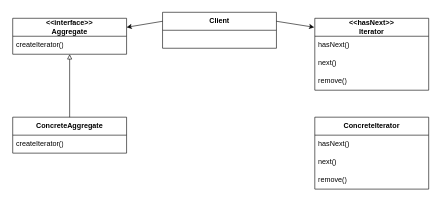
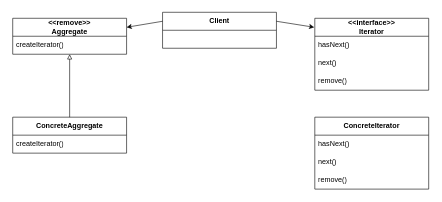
  <mxCell id="0" />
  <mxCell id="1" parent="0" />
- <mxCell id="2" value="&amp;lt;&amp;lt;hasNext&amp;gt;&amp;gt;&lt;br&gt;Iterator" style="swimlane;fontStyle=1;childLayout=stackLayout;horizontal=1;startSize=30;horizontalStack=0;resizeParent=1;resizeParentMax=0;resizeLast=0;collapsible=1;marginBottom=0;whiteSpace=wrap;html=1;" parent="1" vertex="1"><mxGeometry x="524" y="30" width="190" height="120" as="geometry" /></mxCell>
+ <mxCell id="2" value="&amp;lt;&amp;lt;interface&amp;gt;&amp;gt;&lt;br&gt;Iterator" style="swimlane;fontStyle=1;childLayout=stackLayout;horizontal=1;startSize=30;horizontalStack=0;resizeParent=1;resizeParentMax=0;resizeLast=0;collapsible=1;marginBottom=0;whiteSpace=wrap;html=1;" parent="1" vertex="1"><mxGeometry x="524" y="30" width="190" height="120" as="geometry" /></mxCell>
  <mxCell id="3" value="hasNext()" style="text;strokeColor=none;fillColor=none;align=left;verticalAlign=middle;spacingLeft=4;spacingRight=4;overflow=hidden;points=[[0,0.5],[1,0.5]];portConstraint=eastwest;rotatable=0;whiteSpace=wrap;html=1;" parent="2" vertex="1"><mxGeometry y="30" width="190" height="30" as="geometry" /></mxCell>
  <mxCell id="4" value="next()" style="text;strokeColor=none;fillColor=none;align=left;verticalAlign=middle;spacingLeft=4;spacingRight=4;overflow=hidden;points=[[0,0.5],[1,0.5]];portConstraint=eastwest;rotatable=0;whiteSpace=wrap;html=1;" parent="2" vertex="1"><mxGeometry y="60" width="190" height="30" as="geometry" /></mxCell>
  <mxCell id="5" value="remove()" style="text;strokeColor=none;fillColor=none;align=left;verticalAlign=middle;spacingLeft=4;spacingRight=4;overflow=hidden;points=[[0,0.5],[1,0.5]];portConstraint=eastwest;rotatable=0;whiteSpace=wrap;html=1;" vertex="1" parent="2"><mxGeometry y="90" width="190" height="30" as="geometry" /></mxCell>
  <mxCell id="6" value="ConcreteIterator" style="swimlane;fontStyle=1;childLayout=stackLayout;horizontal=1;startSize=30;horizontalStack=0;resizeParent=1;resizeParentMax=0;resizeLast=0;collapsible=1;marginBottom=0;whiteSpace=wrap;html=1;" parent="1" vertex="1"><mxGeometry x="524" y="195" width="190" height="120" as="geometry" /></mxCell>
  <mxCell id="7" value="hasNext()" style="text;strokeColor=none;fillColor=none;align=left;verticalAlign=middle;spacingLeft=4;spacingRight=4;overflow=hidden;points=[[0,0.5],[1,0.5]];portConstraint=eastwest;rotatable=0;whiteSpace=wrap;html=1;" parent="6" vertex="1"><mxGeometry y="30" width="190" height="30" as="geometry" /></mxCell>
  <mxCell id="8" value="next()" style="text;strokeColor=none;fillColor=none;align=left;verticalAlign=middle;spacingLeft=4;spacingRight=4;overflow=hidden;points=[[0,0.5],[1,0.5]];portConstraint=eastwest;rotatable=0;whiteSpace=wrap;html=1;" parent="6" vertex="1"><mxGeometry y="60" width="190" height="30" as="geometry" /></mxCell>
  <mxCell id="9" value="remove()" style="text;strokeColor=none;fillColor=none;align=left;verticalAlign=middle;spacingLeft=4;spacingRight=4;overflow=hidden;points=[[0,0.5],[1,0.5]];portConstraint=eastwest;rotatable=0;whiteSpace=wrap;html=1;" vertex="1" parent="6"><mxGeometry y="90" width="190" height="30" as="geometry" /></mxCell>
  <mxCell id="10" value="Client" style="swimlane;fontStyle=1;childLayout=stackLayout;horizontal=1;startSize=30;horizontalStack=0;resizeParent=1;resizeParentMax=0;resizeLast=0;collapsible=1;marginBottom=0;whiteSpace=wrap;html=1;" parent="1" vertex="1"><mxGeometry x="270" y="20" width="190" height="60" as="geometry" /></mxCell>
  <mxCell id="11" value="" style="endArrow=classic;html=1;rounded=0;exitX=1;exitY=0.25;exitDx=0;exitDy=0;entryX=-0.005;entryY=0.125;entryDx=0;entryDy=0;entryPerimeter=0;" parent="1" source="10" target="2" edge="1"><mxGeometry width="50" height="50" relative="1" as="geometry"><mxPoint x="275" y="180" as="sourcePoint" /><mxPoint x="520" y="-50" as="targetPoint" /></mxGeometry></mxCell>
- <mxCell id="12" value="&amp;lt;&amp;lt;interface&amp;gt;&amp;gt;&lt;br&gt;Aggregate" style="swimlane;fontStyle=1;childLayout=stackLayout;horizontal=1;startSize=30;horizontalStack=0;resizeParent=1;resizeParentMax=0;resizeLast=0;collapsible=1;marginBottom=0;whiteSpace=wrap;html=1;" vertex="1" parent="1"><mxGeometry x="20" y="30" width="190" height="60" as="geometry" /></mxCell>
+ <mxCell id="12" value="&amp;lt;&amp;lt;remove&amp;gt;&amp;gt;&lt;br&gt;Aggregate" style="swimlane;fontStyle=1;childLayout=stackLayout;horizontal=1;startSize=30;horizontalStack=0;resizeParent=1;resizeParentMax=0;resizeLast=0;collapsible=1;marginBottom=0;whiteSpace=wrap;html=1;" vertex="1" parent="1"><mxGeometry x="20" y="30" width="190" height="60" as="geometry" /></mxCell>
  <mxCell id="13" value="createIterator()" style="text;strokeColor=none;fillColor=none;align=left;verticalAlign=middle;spacingLeft=4;spacingRight=4;overflow=hidden;points=[[0,0.5],[1,0.5]];portConstraint=eastwest;rotatable=0;whiteSpace=wrap;html=1;" vertex="1" parent="12"><mxGeometry y="30" width="190" height="30" as="geometry" /></mxCell>
  <mxCell id="14" value="" style="endArrow=classic;html=1;rounded=0;exitX=0;exitY=0.25;exitDx=0;exitDy=0;entryX=1;entryY=0.25;entryDx=0;entryDy=0;" edge="1" parent="1" source="10" target="12"><mxGeometry width="50" height="50" relative="1" as="geometry"><mxPoint x="219" y="180" as="sourcePoint" /><mxPoint x="269" y="130" as="targetPoint" /></mxGeometry></mxCell>
  <mxCell id="15" value="ConcreteAggregate" style="swimlane;fontStyle=1;childLayout=stackLayout;horizontal=1;startSize=30;horizontalStack=0;resizeParent=1;resizeParentMax=0;resizeLast=0;collapsible=1;marginBottom=0;whiteSpace=wrap;html=1;" vertex="1" parent="1"><mxGeometry x="20" y="195" width="190" height="60" as="geometry" /></mxCell>
  <mxCell id="16" value="createIterator()" style="text;strokeColor=none;fillColor=none;align=left;verticalAlign=middle;spacingLeft=4;spacingRight=4;overflow=hidden;points=[[0,0.5],[1,0.5]];portConstraint=eastwest;rotatable=0;whiteSpace=wrap;html=1;" vertex="1" parent="15"><mxGeometry y="30" width="190" height="30" as="geometry" /></mxCell>
  <mxCell id="17" value="" style="endArrow=block;html=1;rounded=0;dashed=0;endFill=0;" edge="1" parent="1" source="15" target="12"><mxGeometry width="50" height="50" relative="1" as="geometry"><mxPoint x="629" y="205" as="sourcePoint" /><mxPoint x="629" y="160" as="targetPoint" /></mxGeometry></mxCell>
